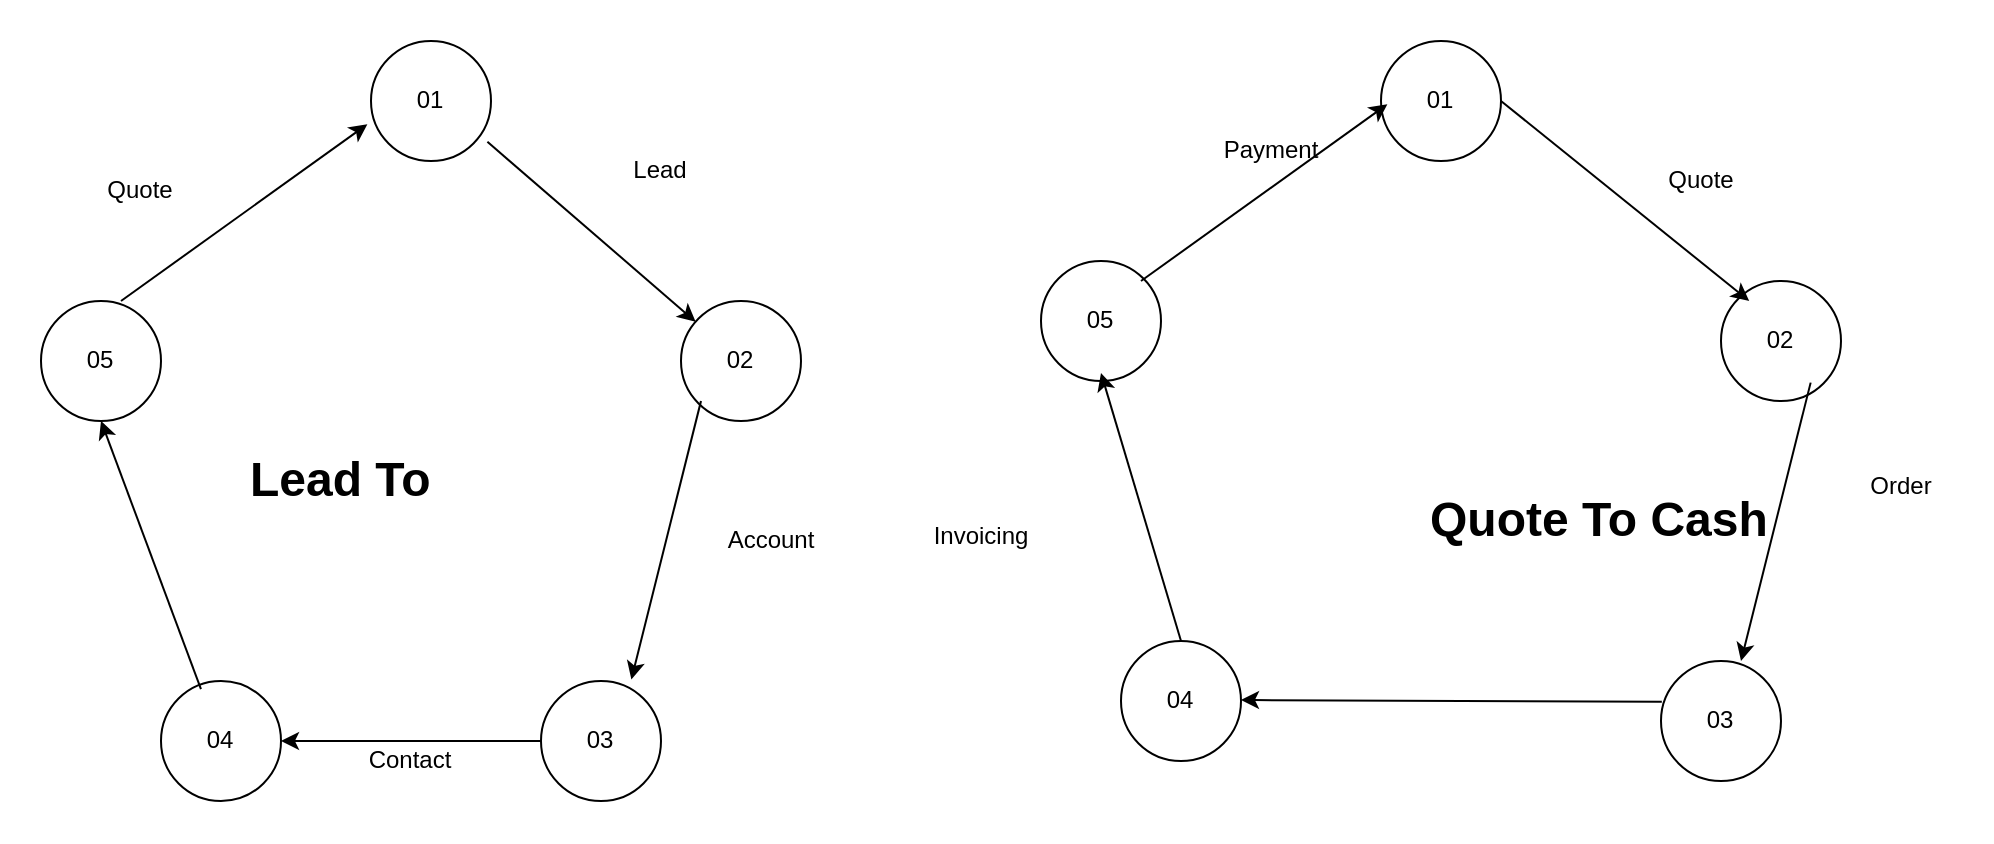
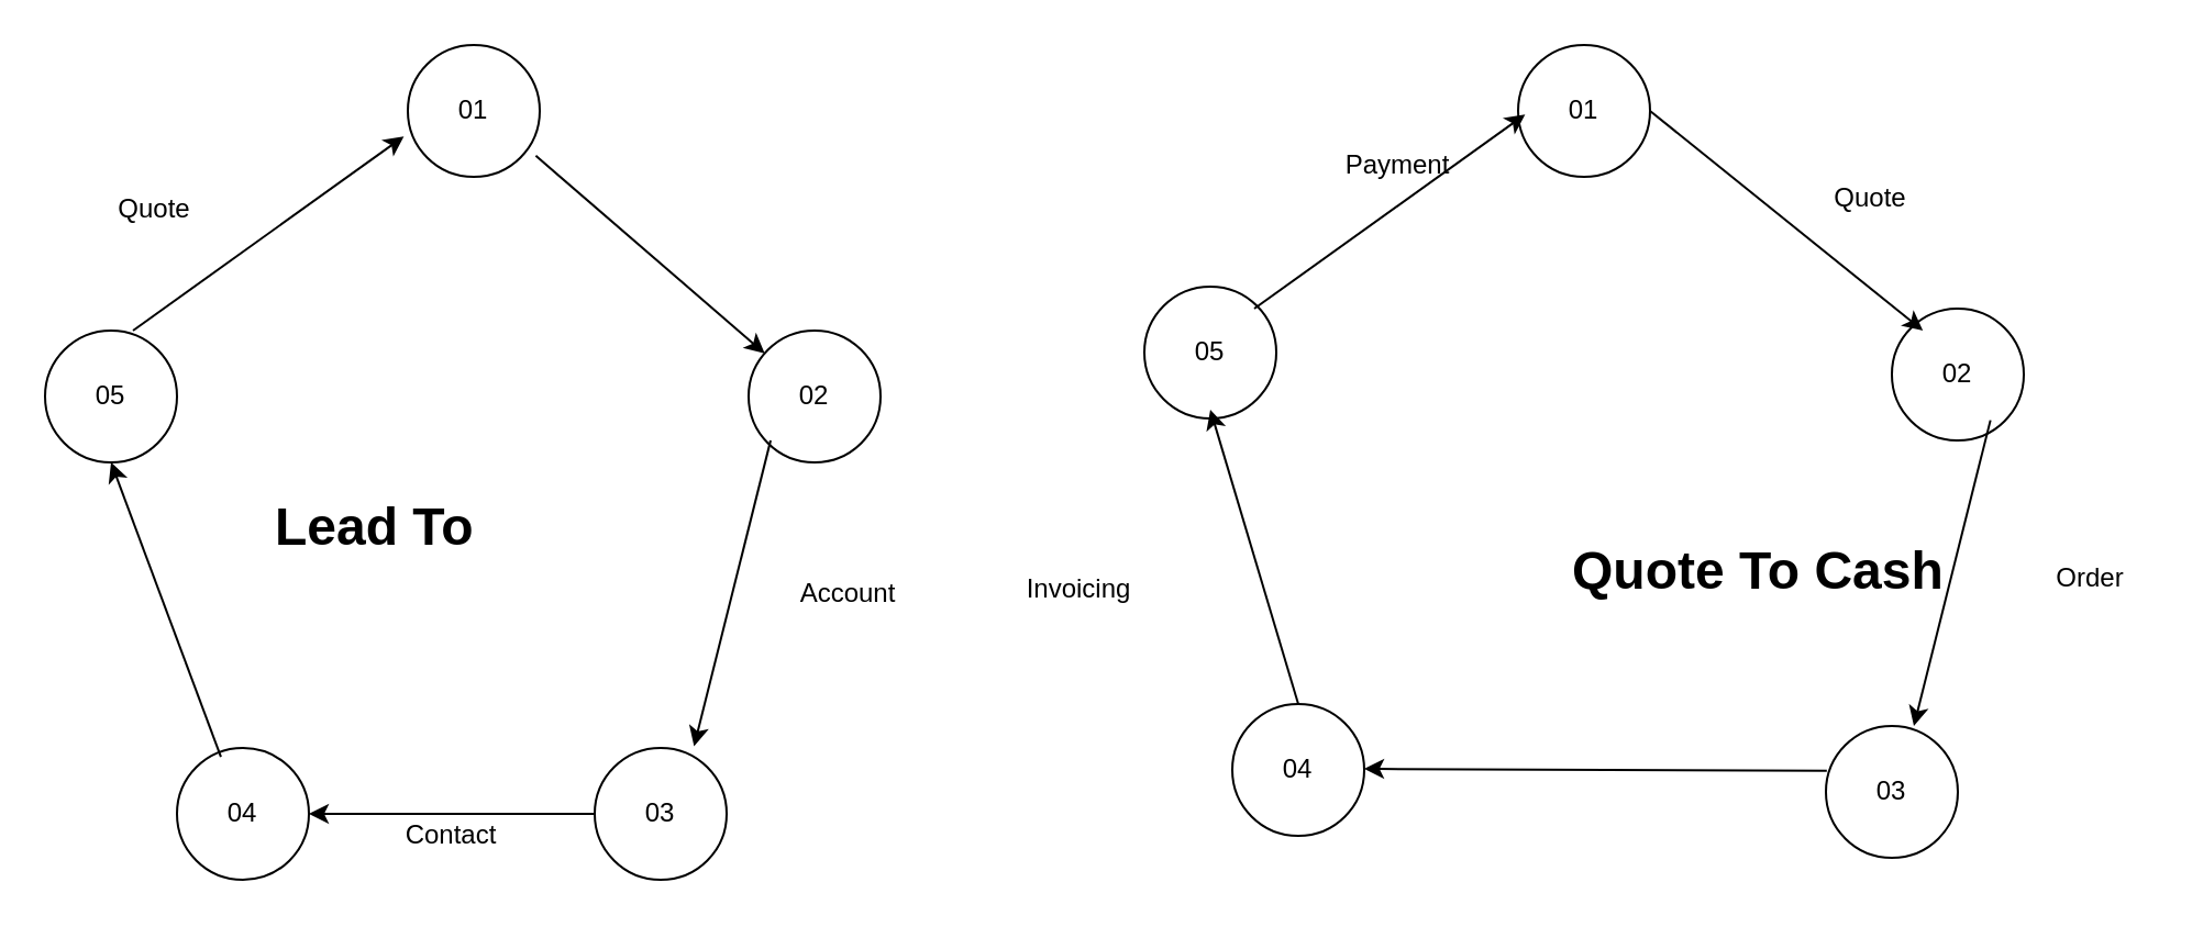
  <mxCell id="0" />
  <mxCell id="1" parent="0" />
  <mxCell id="2" value="01" style="ellipse;whiteSpace=wrap;html=1;aspect=fixed;" vertex="1" parent="1"><mxGeometry x="185" y="20" width="60" height="60" as="geometry" /></mxCell>
  <mxCell id="3" value="02" style="ellipse;whiteSpace=wrap;html=1;aspect=fixed;" vertex="1" parent="1"><mxGeometry x="340" y="150" width="60" height="60" as="geometry" /></mxCell>
  <mxCell id="4" value="03" style="ellipse;whiteSpace=wrap;html=1;aspect=fixed;" vertex="1" parent="1"><mxGeometry x="270" y="340" width="60" height="60" as="geometry" /></mxCell>
  <mxCell id="5" value="04" style="ellipse;whiteSpace=wrap;html=1;aspect=fixed;" vertex="1" parent="1"><mxGeometry x="80" y="340" width="60" height="60" as="geometry" /></mxCell>
  <mxCell id="6" value="05" style="ellipse;whiteSpace=wrap;html=1;aspect=fixed;" vertex="1" parent="1"><mxGeometry x="20" y="150" width="60" height="60" as="geometry" /></mxCell>
  <mxCell id="7" value="" style="endArrow=classic;html=1;exitX=0.97;exitY=0.84;exitDx=0;exitDy=0;exitPerimeter=0;" edge="1" parent="1" source="2" target="3"><mxGeometry width="50" height="50" relative="1" as="geometry"><mxPoint x="250" y="80" as="sourcePoint" /><mxPoint x="300" y="30" as="targetPoint" /><Array as="points" /></mxGeometry></mxCell>
  <mxCell id="8" value="" style="endArrow=classic;html=1;exitX=0.97;exitY=0.84;exitDx=0;exitDy=0;exitPerimeter=0;entryX=0.753;entryY=-0.013;entryDx=0;entryDy=0;entryPerimeter=0;" edge="1" parent="1" target="4"><mxGeometry width="50" height="50" relative="1" as="geometry"><mxPoint x="350" y="200.03" as="sourcePoint" /><mxPoint x="454.112" y="290.003" as="targetPoint" /><Array as="points" /></mxGeometry></mxCell>
  <mxCell id="9" value="" style="endArrow=classic;html=1;entryX=1;entryY=0.5;entryDx=0;entryDy=0;" edge="1" parent="1" target="5"><mxGeometry width="50" height="50" relative="1" as="geometry"><mxPoint x="270" y="370" as="sourcePoint" /><mxPoint x="270" y="345" as="targetPoint" /></mxGeometry></mxCell>
  <mxCell id="10" value="" style="endArrow=classic;html=1;exitX=0.333;exitY=0.067;exitDx=0;exitDy=0;exitPerimeter=0;entryX=0.5;entryY=1;entryDx=0;entryDy=0;" edge="1" parent="1" source="5" target="6"><mxGeometry width="50" height="50" relative="1" as="geometry"><mxPoint x="80" y="190" as="sourcePoint" /><mxPoint x="45.18" y="329.19" as="targetPoint" /><Array as="points" /></mxGeometry></mxCell>
  <mxCell id="11" value="" style="endArrow=classic;html=1;entryX=-0.03;entryY=0.693;entryDx=0;entryDy=0;entryPerimeter=0;" edge="1" parent="1" target="2"><mxGeometry width="50" height="50" relative="1" as="geometry"><mxPoint x="60" y="150" as="sourcePoint" /><mxPoint x="110" y="100" as="targetPoint" /></mxGeometry></mxCell>
  <mxCell id="12" value="Account" style="text;html=1;align=center;verticalAlign=middle;resizable=0;points=[];autosize=1;strokeColor=none;fillColor=none;" vertex="1" parent="1"><mxGeometry x="350" y="255" width="70" height="30" as="geometry" /></mxCell>
  <mxCell id="13" value="&lt;h1&gt;Lead To Invoicing&lt;/h1&gt;" style="text;html=1;strokeColor=none;fillColor=none;spacing=5;spacingTop=-20;whiteSpace=wrap;overflow=hidden;rounded=0;" vertex="1" parent="1"><mxGeometry x="120" y="220" width="190" height="30" as="geometry" /></mxCell>
- <mxCell id="14" value="Lead" style="text;html=1;strokeColor=none;fillColor=none;align=center;verticalAlign=middle;whiteSpace=wrap;rounded=0;" vertex="1" parent="1"><mxGeometry x="300" y="70" width="60" height="30" as="geometry" /></mxCell>
  <mxCell id="15" value="Contact" style="text;html=1;strokeColor=none;fillColor=none;align=center;verticalAlign=middle;whiteSpace=wrap;rounded=0;" vertex="1" parent="1"><mxGeometry x="175" y="365" width="60" height="30" as="geometry" /></mxCell>
  <mxCell id="16" value="Quote" style="text;html=1;strokeColor=none;fillColor=none;align=center;verticalAlign=middle;whiteSpace=wrap;rounded=0;" vertex="1" parent="1"><mxGeometry x="40" y="80" width="60" height="30" as="geometry" /></mxCell>
  <mxCell id="17" value="01" style="ellipse;whiteSpace=wrap;html=1;aspect=fixed;" vertex="1" parent="1"><mxGeometry x="690" y="20" width="60" height="60" as="geometry" /></mxCell>
  <mxCell id="18" value="02" style="ellipse;whiteSpace=wrap;html=1;aspect=fixed;" vertex="1" parent="1"><mxGeometry x="860" y="140" width="60" height="60" as="geometry" /></mxCell>
  <mxCell id="19" value="05" style="ellipse;whiteSpace=wrap;html=1;aspect=fixed;" vertex="1" parent="1"><mxGeometry x="520" y="130" width="60" height="60" as="geometry" /></mxCell>
  <mxCell id="20" value="04" style="ellipse;whiteSpace=wrap;html=1;aspect=fixed;" vertex="1" parent="1"><mxGeometry x="560" y="320" width="60" height="60" as="geometry" /></mxCell>
  <mxCell id="21" value="03" style="ellipse;whiteSpace=wrap;html=1;aspect=fixed;" vertex="1" parent="1"><mxGeometry x="830" y="330" width="60" height="60" as="geometry" /></mxCell>
  <mxCell id="22" value="" style="endArrow=classic;html=1;exitX=1;exitY=0.5;exitDx=0;exitDy=0;" edge="1" parent="1" source="17"><mxGeometry width="50" height="50" relative="1" as="geometry"><mxPoint x="770" y="60.03" as="sourcePoint" /><mxPoint x="874.112" y="150.003" as="targetPoint" /><Array as="points" /></mxGeometry></mxCell>
  <mxCell id="23" value="" style="endArrow=classic;html=1;exitX=0.97;exitY=0.84;exitDx=0;exitDy=0;exitPerimeter=0;entryX=0.753;entryY=-0.013;entryDx=0;entryDy=0;entryPerimeter=0;" edge="1" parent="1"><mxGeometry width="50" height="50" relative="1" as="geometry"><mxPoint x="904.82" y="190.81" as="sourcePoint" /><mxPoint x="870" y="330" as="targetPoint" /><Array as="points" /></mxGeometry></mxCell>
  <mxCell id="24" value="" style="endArrow=classic;html=1;entryX=1;entryY=0.5;entryDx=0;entryDy=0;exitX=0.007;exitY=0.34;exitDx=0;exitDy=0;exitPerimeter=0;" edge="1" parent="1" source="21"><mxGeometry width="50" height="50" relative="1" as="geometry"><mxPoint x="750" y="349.5" as="sourcePoint" /><mxPoint x="620" y="349.5" as="targetPoint" /></mxGeometry></mxCell>
  <mxCell id="25" value="" style="endArrow=classic;html=1;exitX=0.5;exitY=0;exitDx=0;exitDy=0;entryX=0.5;entryY=1;entryDx=0;entryDy=0;" edge="1" parent="1" source="20"><mxGeometry width="50" height="50" relative="1" as="geometry"><mxPoint x="599.98" y="320" as="sourcePoint" /><mxPoint x="550" y="185.98" as="targetPoint" /><Array as="points" /></mxGeometry></mxCell>
  <mxCell id="26" value="" style="endArrow=classic;html=1;entryX=-0.03;entryY=0.693;entryDx=0;entryDy=0;entryPerimeter=0;" edge="1" parent="1"><mxGeometry width="50" height="50" relative="1" as="geometry"><mxPoint x="570" y="140" as="sourcePoint" /><mxPoint x="693.2" y="51.58" as="targetPoint" /></mxGeometry></mxCell>
  <mxCell id="27" value="&lt;h1&gt;Quote To Cash&lt;/h1&gt;" style="text;html=1;strokeColor=none;fillColor=none;spacing=5;spacingTop=-20;whiteSpace=wrap;overflow=hidden;rounded=0;" vertex="1" parent="1"><mxGeometry x="710" y="240" width="190" height="45" as="geometry" /></mxCell>
  <mxCell id="28" value="Quote" style="text;html=1;align=center;verticalAlign=middle;resizable=0;points=[];autosize=1;strokeColor=none;fillColor=none;" vertex="1" parent="1"><mxGeometry x="820" y="75" width="60" height="30" as="geometry" /></mxCell>
- <mxCell id="29" value="Order" style="text;html=1;align=center;verticalAlign=middle;resizable=0;points=[];autosize=1;strokeColor=none;fillColor=none;" vertex="1" parent="1"><mxGeometry x="925" y="227.5" width="50" height="30" as="geometry" /></mxCell>
+ <mxCell id="29" value="Order" style="text;html=1;align=center;verticalAlign=middle;resizable=0;points=[];autosize=1;strokeColor=none;fillColor=none;" vertex="1" parent="1"><mxGeometry x="925" y="247.5" width="50" height="30" as="geometry" /></mxCell>
  <mxCell id="30" value="Invoicing" style="text;html=1;align=center;verticalAlign=middle;resizable=0;points=[];autosize=1;strokeColor=none;fillColor=none;" vertex="1" parent="1"><mxGeometry x="455" y="252.5" width="70" height="30" as="geometry" /></mxCell>
  <mxCell id="31" value="Payment" style="text;html=1;align=center;verticalAlign=middle;resizable=0;points=[];autosize=1;strokeColor=none;fillColor=none;" vertex="1" parent="1"><mxGeometry x="600" y="60" width="70" height="30" as="geometry" /></mxCell>
